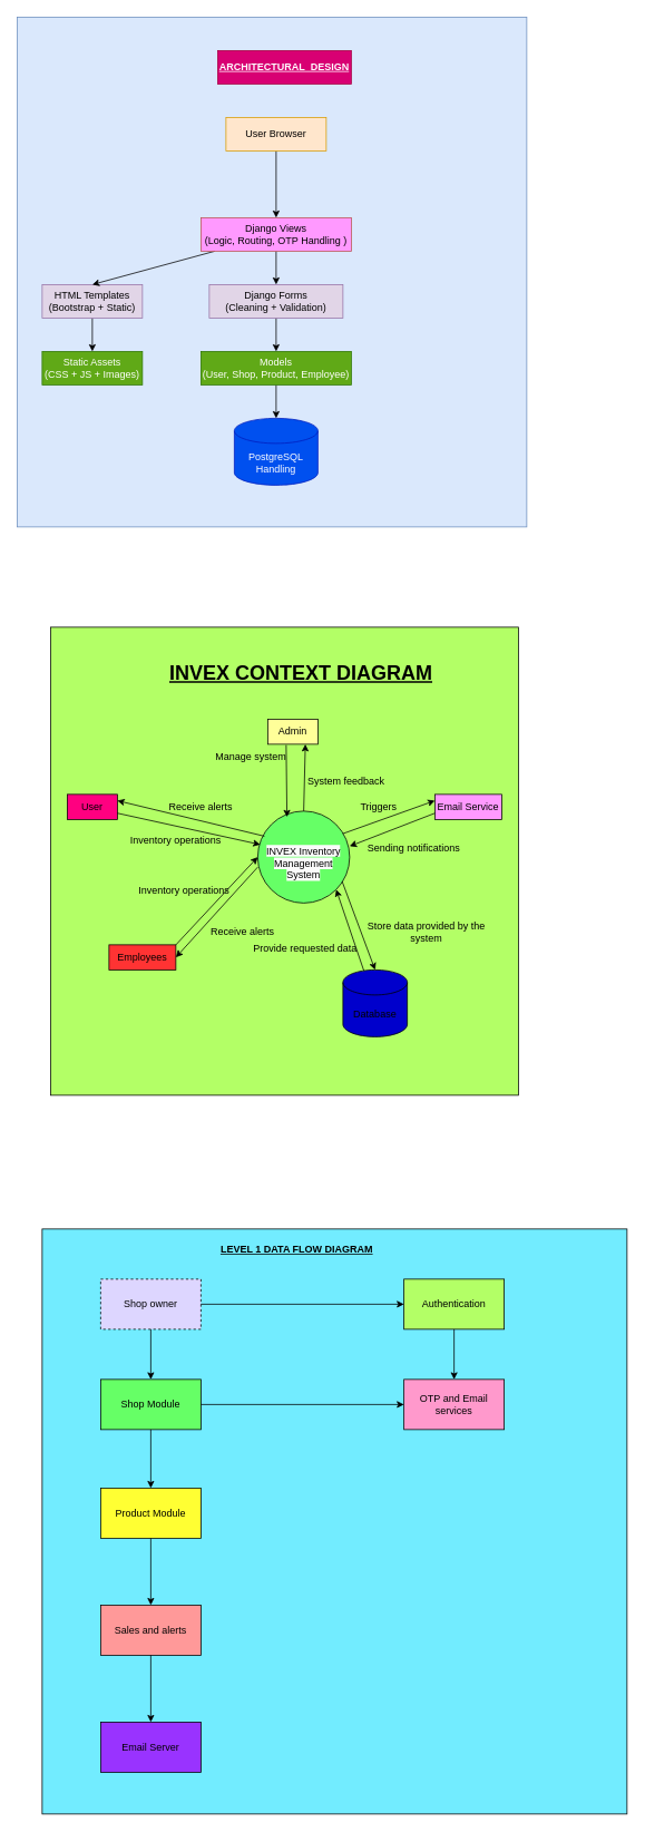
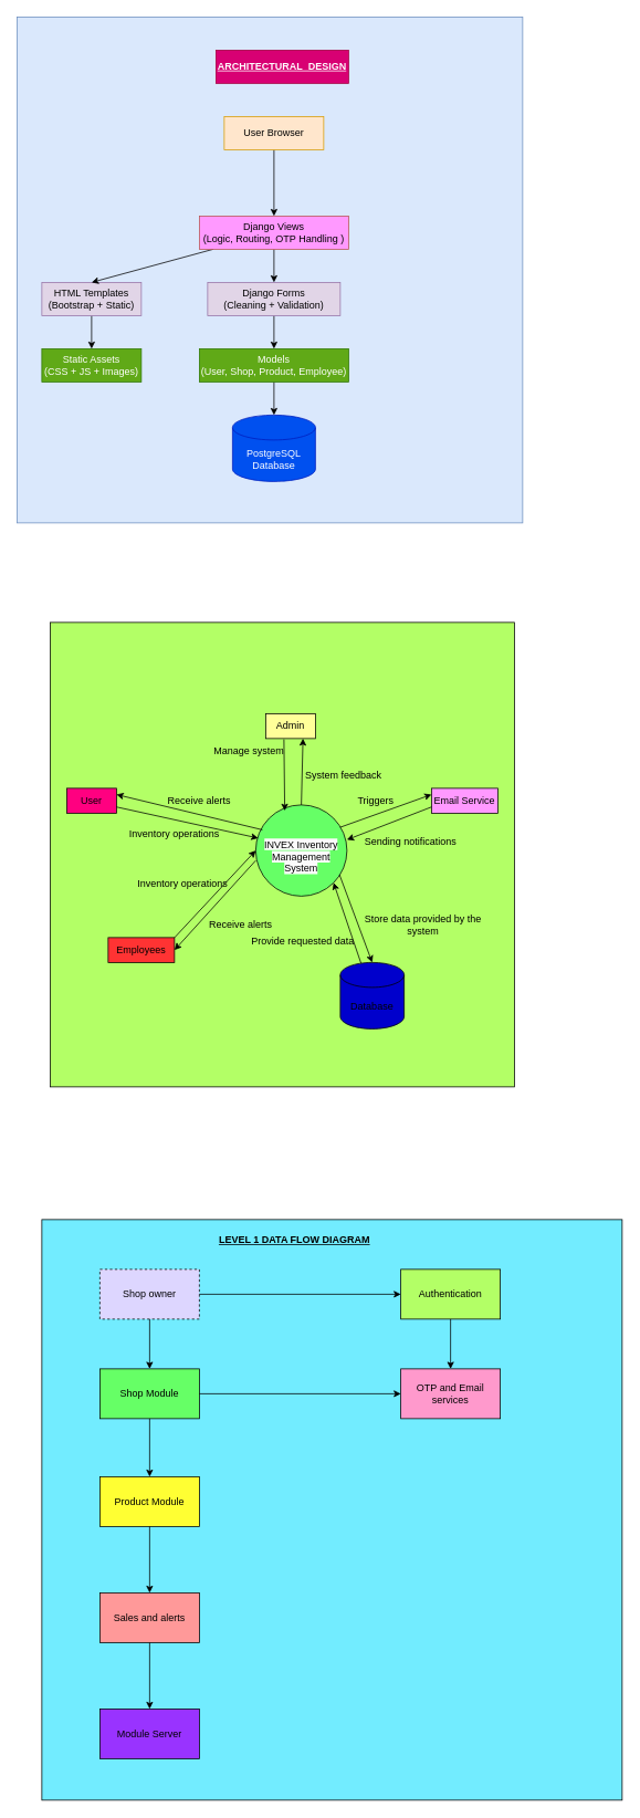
  <mxCell id="0" />
  <mxCell id="1" parent="0" />
  <mxCell id="2" value="" style="whiteSpace=wrap;html=1;aspect=fixed;fillColor=#dae8fc;strokeColor=#6c8ebf;" parent="1" vertex="1"><mxGeometry x="20" y="20" width="610" height="610" as="geometry" /></mxCell>
  <mxCell id="3" value="Static Assets&lt;br&gt;(CSS + JS + Images)" style="rounded=0;whiteSpace=wrap;html=1;fillColor=#60a917;fontColor=#ffffff;strokeColor=#2D7600;" parent="1" vertex="1"><mxGeometry x="50" y="420" width="120" height="40" as="geometry" /></mxCell>
  <mxCell id="4" value="" style="edgeStyle=none;html=1;" parent="1" source="5" target="12" edge="1"><mxGeometry relative="1" as="geometry" /></mxCell>
  <mxCell id="5" value="Django Forms&lt;br&gt;(Cleaning + Validation)" style="rounded=0;whiteSpace=wrap;html=1;fillColor=#e1d5e7;strokeColor=#9673a6;" parent="1" vertex="1"><mxGeometry x="250" y="340" width="160" height="40" as="geometry" /></mxCell>
  <mxCell id="6" value="" style="edgeStyle=none;html=1;" parent="1" source="7" target="3" edge="1"><mxGeometry relative="1" as="geometry" /></mxCell>
  <mxCell id="7" value="HTML Templates&lt;br&gt;(Bootstrap + Static)" style="rounded=0;whiteSpace=wrap;html=1;fillColor=#e1d5e7;strokeColor=#9673a6;" parent="1" vertex="1"><mxGeometry x="50" y="340" width="120" height="40" as="geometry" /></mxCell>
  <mxCell id="8" style="edgeStyle=none;html=1;entryX=0.5;entryY=0;entryDx=0;entryDy=0;" parent="1" source="10" target="5" edge="1"><mxGeometry relative="1" as="geometry" /></mxCell>
  <mxCell id="9" style="edgeStyle=none;html=1;entryX=0.5;entryY=0;entryDx=0;entryDy=0;" parent="1" source="10" target="7" edge="1"><mxGeometry relative="1" as="geometry" /></mxCell>
  <mxCell id="10" value="Django Views&lt;br&gt;(Logic, Routing, OTP Handling )" style="rounded=0;whiteSpace=wrap;html=1;fillColor=#ff99ff;strokeColor=#b85450;" parent="1" vertex="1"><mxGeometry x="240" y="260" width="180" height="40" as="geometry" /></mxCell>
  <mxCell id="11" value="" style="edgeStyle=none;html=1;" parent="1" source="12" target="15" edge="1"><mxGeometry relative="1" as="geometry" /></mxCell>
  <mxCell id="12" value="Models&lt;br&gt;(User, Shop, Product, Employee)" style="rounded=0;whiteSpace=wrap;html=1;fillColor=#60a917;fontColor=#ffffff;strokeColor=#2D7600;" parent="1" vertex="1"><mxGeometry x="240" y="420" width="180" height="40" as="geometry" /></mxCell>
  <mxCell id="13" style="edgeStyle=none;html=1;entryX=0.5;entryY=0;entryDx=0;entryDy=0;" parent="1" source="14" target="10" edge="1"><mxGeometry relative="1" as="geometry" /></mxCell>
  <mxCell id="14" value="User Browser" style="rounded=0;whiteSpace=wrap;html=1;fillColor=#ffe6cc;strokeColor=#d79b00;" parent="1" vertex="1"><mxGeometry x="270" y="140" width="120" height="40" as="geometry" /></mxCell>
- <mxCell id="15" value="PostgreSQL Handling" style="shape=cylinder3;whiteSpace=wrap;html=1;boundedLbl=1;backgroundOutline=1;size=15;fillColor=#0050ef;fontColor=#ffffff;strokeColor=#001DBC;" parent="1" vertex="1"><mxGeometry x="280" y="500" width="100" height="80" as="geometry" /></mxCell>
+ <mxCell id="15" value="PostgreSQL Database" style="shape=cylinder3;whiteSpace=wrap;html=1;boundedLbl=1;backgroundOutline=1;size=15;fillColor=#0050ef;fontColor=#ffffff;strokeColor=#001DBC;" parent="1" vertex="1"><mxGeometry x="280" y="500" width="100" height="80" as="geometry" /></mxCell>
  <mxCell id="16" value="&lt;b&gt;&lt;u&gt;ARCHITECTURAL&amp;nbsp; DESIGN&lt;/u&gt;&lt;/b&gt;" style="rounded=0;whiteSpace=wrap;html=1;fillColor=#d80073;fontColor=#ffffff;strokeColor=#A50040;" parent="1" vertex="1"><mxGeometry x="260" width="160" height="40" as="geometry" y="60" /></mxCell>
  <mxCell id="17" value="&lt;span style=&quot;font-family: monospace; font-size: 0px; text-align: start; text-wrap-mode: nowrap;&quot;&gt;%3CmxGraphModel%3E%3Croot%3E%3CmxCell%20id%3D%220%22%2F%3E%3CmxCell%20id%3D%221%22%20parent%3D%220%22%2F%3E%3CmxCell%20id%3D%222%22%20value%3D%22Receive%20alerts%22%20style%3D%22text%3Bhtml%3D1%3Balign%3Dcenter%3BverticalAlign%3Dmiddle%3BwhiteSpace%3Dwrap%3Brounded%3D0%3B%22%20vertex%3D%221%22%20parent%3D%221%22%3E%3CmxGeometry%20x%3D%22370%22%20y%3D%22890%22%20width%3D%22100%22%20height%3D%2230%22%20as%3D%22geometry%22%2F%3E%3C%2FmxCell%3E%3C%2Froot%3E%3C%2FmxGraphModel%3E&lt;/span&gt;&lt;span style=&quot;font-family: monospace; font-size: 0px; text-align: start; text-wrap-mode: nowrap;&quot;&gt;%3CmxGraphModel%3E%3Croot%3E%3CmxCell%20id%3D%220%22%2F%3E%3CmxCell%20id%3D%221%22%20parent%3D%220%22%2F%3E%3CmxCell%20id%3D%222%22%20value%3D%22Receive%20alerts%22%20style%3D%22text%3Bhtml%3D1%3Balign%3Dcenter%3BverticalAlign%3Dmiddle%3BwhiteSpace%3Dwrap%3Brounded%3D0%3B%22%20vertex%3D%221%22%20parent%3D%221%22%3E%3CmxGeometry%20x%3D%22370%22%20y%3D%22890%22%20width%3D%22100%22%20height%3D%2230%22%20as%3D%22geometry%22%2F%3E%3C%2FmxCell%3E%3C%2Froot%3E%3C%2FmxGraphModel%3E&lt;/span&gt;" style="whiteSpace=wrap;html=1;aspect=fixed;fillColor=#B3FF66;" vertex="1" parent="1"><mxGeometry x="60" y="750" width="560" height="560" as="geometry" /></mxCell>
  <mxCell id="18" value="Admin" style="rounded=0;whiteSpace=wrap;html=1;fillColor=#FFFF99;" vertex="1" parent="1"><mxGeometry x="320" y="860" width="60" height="30" as="geometry" /></mxCell>
  <mxCell id="19" value="Employees" style="rounded=0;whiteSpace=wrap;html=1;fillColor=#FF3333;" vertex="1" parent="1"><mxGeometry x="130" y="1130" width="80" height="30" as="geometry" /></mxCell>
  <mxCell id="20" value="User" style="rounded=0;whiteSpace=wrap;html=1;fillColor=#FF0080;" vertex="1" parent="1"><mxGeometry x="80" y="950" width="60" height="30" as="geometry" /></mxCell>
  <mxCell id="21" value="Email Service" style="rounded=0;whiteSpace=wrap;html=1;fillColor=#FF99FF;" vertex="1" parent="1"><mxGeometry x="520" y="950" width="80" height="30" as="geometry" /></mxCell>
  <mxCell id="22" value="&lt;div&gt;&lt;br&gt;&lt;/div&gt;&lt;br&gt;&lt;span style=&quot;color: rgb(0, 0, 0); font-family: Helvetica; font-size: 12px; font-style: normal; font-variant-ligatures: normal; font-variant-caps: normal; font-weight: 400; letter-spacing: normal; orphans: 2; text-align: center; text-indent: 0px; text-transform: none; widows: 2; word-spacing: 0px; -webkit-text-stroke-width: 0px; white-space: normal; background-color: rgb(251, 251, 251); text-decoration-thickness: initial; text-decoration-style: initial; text-decoration-color: initial; float: none; display: inline !important;&quot;&gt;INVEX Inventory Management System&lt;/span&gt;&lt;div&gt;&lt;br/&gt;&lt;/div&gt;" style="ellipse;whiteSpace=wrap;html=1;aspect=fixed;fillColor=#66FF66;" vertex="1" parent="1"><mxGeometry x="308" y="970" width="110" height="110" as="geometry" /></mxCell>
  <mxCell id="23" value="" style="endArrow=classic;html=1;exitX=1;exitY=0;exitDx=0;exitDy=0;entryX=0;entryY=0.5;entryDx=0;entryDy=0;" edge="1" parent="1" source="19" target="22"><mxGeometry width="50" height="50" relative="1" as="geometry"><mxPoint x="190" y="1060" as="sourcePoint" /><mxPoint x="240" y="1010" as="targetPoint" /></mxGeometry></mxCell>
  <mxCell id="24" value="" style="endArrow=classic;html=1;entryX=1;entryY=0.5;entryDx=0;entryDy=0;exitX=0;exitY=0.609;exitDx=0;exitDy=0;exitPerimeter=0;" edge="1" parent="1" source="22" target="19"><mxGeometry width="50" height="50" relative="1" as="geometry"><mxPoint x="410" y="1090" as="sourcePoint" /><mxPoint x="460" y="1040" as="targetPoint" /></mxGeometry></mxCell>
  <mxCell id="25" value="" style="endArrow=classic;html=1;exitX=0.325;exitY=0.013;exitDx=0;exitDy=0;entryX=1;entryY=1;entryDx=0;entryDy=0;exitPerimeter=0;" edge="1" parent="1" source="44" target="22"><mxGeometry width="50" height="50" relative="1" as="geometry"><mxPoint x="435.5" y="1160" as="sourcePoint" /><mxPoint x="415.96" y="1060.99" as="targetPoint" /></mxGeometry></mxCell>
  <mxCell id="26" value="" style="endArrow=classic;html=1;entryX=0;entryY=0.25;entryDx=0;entryDy=0;exitX=0.927;exitY=0.245;exitDx=0;exitDy=0;exitPerimeter=0;" edge="1" parent="1" source="22" target="21"><mxGeometry width="50" height="50" relative="1" as="geometry"><mxPoint x="440" y="1120" as="sourcePoint" /><mxPoint x="490" y="1070" as="targetPoint" /></mxGeometry></mxCell>
  <mxCell id="27" value="" style="endArrow=classic;html=1;exitX=0;exitY=0.75;exitDx=0;exitDy=0;entryX=1;entryY=0.382;entryDx=0;entryDy=0;entryPerimeter=0;" edge="1" parent="1" source="21" target="22"><mxGeometry width="50" height="50" relative="1" as="geometry"><mxPoint x="450" y="1130" as="sourcePoint" /><mxPoint x="500" y="1080" as="targetPoint" /></mxGeometry></mxCell>
  <mxCell id="28" value="" style="endArrow=classic;html=1;entryX=0.75;entryY=1;entryDx=0;entryDy=0;exitX=0.5;exitY=0;exitDx=0;exitDy=0;" edge="1" parent="1" source="22" target="18"><mxGeometry width="50" height="50" relative="1" as="geometry"><mxPoint x="460" y="1140" as="sourcePoint" /><mxPoint x="510" y="1090" as="targetPoint" /></mxGeometry></mxCell>
  <mxCell id="29" value="" style="endArrow=classic;html=1;entryX=0.318;entryY=0.064;entryDx=0;entryDy=0;entryPerimeter=0;exitX=0.367;exitY=1.033;exitDx=0;exitDy=0;exitPerimeter=0;" edge="1" parent="1" source="18" target="22"><mxGeometry width="50" height="50" relative="1" as="geometry"><mxPoint x="470" y="1150" as="sourcePoint" /><mxPoint x="520" y="1100" as="targetPoint" /></mxGeometry></mxCell>
  <mxCell id="30" value="" style="endArrow=classic;html=1;entryX=0.027;entryY=0.364;entryDx=0;entryDy=0;entryPerimeter=0;exitX=1;exitY=0.75;exitDx=0;exitDy=0;" edge="1" parent="1" source="20" target="22"><mxGeometry width="50" height="50" relative="1" as="geometry"><mxPoint x="480" y="1160" as="sourcePoint" /><mxPoint x="530" y="1110" as="targetPoint" /></mxGeometry></mxCell>
  <mxCell id="31" value="" style="endArrow=classic;html=1;entryX=1;entryY=0.25;entryDx=0;entryDy=0;exitX=0.073;exitY=0.273;exitDx=0;exitDy=0;exitPerimeter=0;" edge="1" parent="1" source="22" target="20"><mxGeometry width="50" height="50" relative="1" as="geometry"><mxPoint x="400" y="1080" as="sourcePoint" /><mxPoint x="450" y="1030" as="targetPoint" /></mxGeometry></mxCell>
  <mxCell id="32" value="" style="endArrow=classic;html=1;exitX=0.918;exitY=0.764;exitDx=0;exitDy=0;exitPerimeter=0;entryX=0.5;entryY=0;entryDx=0;entryDy=0;entryPerimeter=0;" edge="1" parent="1" source="22" target="44"><mxGeometry width="50" height="50" relative="1" as="geometry"><mxPoint x="442.03" y="1060" as="sourcePoint" /><mxPoint x="453" y="1160" as="targetPoint" /></mxGeometry></mxCell>
  <mxCell id="33" value="Inventory operations" style="text;html=1;align=center;verticalAlign=middle;whiteSpace=wrap;rounded=0;" vertex="1" parent="1"><mxGeometry x="150" y="990" width="120" height="30" as="geometry" /></mxCell>
  <mxCell id="34" value="Receive alerts" style="text;html=1;align=center;verticalAlign=middle;whiteSpace=wrap;rounded=0;" vertex="1" parent="1"><mxGeometry x="190" y="950" width="100" height="30" as="geometry" /></mxCell>
  <mxCell id="35" value="Receive alerts" style="text;html=1;align=center;verticalAlign=middle;whiteSpace=wrap;rounded=0;" vertex="1" parent="1"><mxGeometry x="240" y="1100" width="100" height="30" as="geometry" /></mxCell>
  <mxCell id="36" value="Inventory operations" style="text;html=1;align=center;verticalAlign=middle;whiteSpace=wrap;rounded=0;" vertex="1" parent="1"><mxGeometry x="160" y="1050" width="120" height="30" as="geometry" /></mxCell>
  <mxCell id="37" value="Sending notifications" style="text;html=1;align=center;verticalAlign=middle;whiteSpace=wrap;rounded=0;" vertex="1" parent="1"><mxGeometry x="430" y="1000" width="130" height="30" as="geometry" /></mxCell>
  <mxCell id="38" value="Triggers" style="text;html=1;align=center;verticalAlign=middle;whiteSpace=wrap;rounded=0;" vertex="1" parent="1"><mxGeometry x="423" y="950" width="60" height="30" as="geometry" /></mxCell>
  <mxCell id="39" value="System feedback" style="text;html=1;align=center;verticalAlign=middle;whiteSpace=wrap;rounded=0;" vertex="1" parent="1"><mxGeometry x="358" y="920" width="112" height="30" as="geometry" /></mxCell>
  <mxCell id="40" value="Manage system" style="text;html=1;align=center;verticalAlign=middle;whiteSpace=wrap;rounded=0;" vertex="1" parent="1"><mxGeometry x="250" y="890" width="100" height="30" as="geometry" /></mxCell>
- <mxCell id="41" value="&lt;h1&gt;&lt;u&gt;&lt;b&gt;INVEX CONTEXT DIAGRAM&lt;/b&gt;&lt;/u&gt;&lt;/h1&gt;" style="text;html=1;align=center;verticalAlign=middle;whiteSpace=wrap;rounded=0;" vertex="1" parent="1"><mxGeometry x="200" y="790" width="320" height="30" as="geometry" /></mxCell>
  <mxCell id="42" value="Provide requested data" style="text;html=1;align=center;verticalAlign=middle;whiteSpace=wrap;rounded=0;" vertex="1" parent="1"><mxGeometry x="300" y="1120" width="130" height="30" as="geometry" /></mxCell>
  <mxCell id="43" value="Store data provided by the system" style="text;html=1;align=center;verticalAlign=middle;whiteSpace=wrap;rounded=0;" vertex="1" parent="1"><mxGeometry x="430" y="1100" width="160" height="30" as="geometry" /></mxCell>
  <mxCell id="44" value="Database" style="shape=cylinder3;whiteSpace=wrap;html=1;boundedLbl=1;backgroundOutline=1;size=15;fillColor=#0000CC;" vertex="1" parent="1"><mxGeometry x="410" y="1160" width="77" height="80" as="geometry" /></mxCell>
  <mxCell id="45" value="" style="whiteSpace=wrap;html=1;aspect=fixed;fillColor=#72ECFF;" vertex="1" parent="1"><mxGeometry x="50" y="1470" width="700" height="700" as="geometry" /></mxCell>
  <mxCell id="46" value="&lt;b&gt;&lt;u&gt;LEVEL 1 DATA FLOW DIAGRAM&lt;/u&gt;&lt;/b&gt;" style="text;html=1;align=center;verticalAlign=middle;whiteSpace=wrap;rounded=0;" vertex="1" parent="1"><mxGeometry x="260" y="1480" width="190" height="30" as="geometry" /></mxCell>
  <mxCell id="47" value="Shop owner" style="rounded=0;whiteSpace=wrap;html=1;fillColor=#DDD6FF;dashed=1;" vertex="1" parent="1"><mxGeometry x="120" y="1530" width="120" height="60" as="geometry" /></mxCell>
  <mxCell id="48" value="Shop Module" style="rounded=0;whiteSpace=wrap;html=1;fillColor=#66FF66;" vertex="1" parent="1"><mxGeometry x="120" y="1650" width="120" height="60" as="geometry" /></mxCell>
  <mxCell id="49" value="OTP and Email services" style="rounded=0;whiteSpace=wrap;html=1;fillColor=#FF99CC;" vertex="1" parent="1"><mxGeometry x="483" y="1650" width="120" height="60" as="geometry" /></mxCell>
  <mxCell id="50" value="Authentication" style="rounded=0;whiteSpace=wrap;html=1;fillColor=#B3FF66;" vertex="1" parent="1"><mxGeometry x="483" y="1530" width="120" height="60" as="geometry" /></mxCell>
  <mxCell id="51" value="Product Module" style="rounded=0;whiteSpace=wrap;html=1;fillColor=#FFFF33;" vertex="1" parent="1"><mxGeometry x="120" y="1780" width="120" height="60" as="geometry" /></mxCell>
  <mxCell id="52" value="Sales and alerts" style="rounded=0;whiteSpace=wrap;html=1;fillColor=#FF9999;" vertex="1" parent="1"><mxGeometry x="120" y="1920" width="120" height="60" as="geometry" /></mxCell>
- <mxCell id="53" value="Email Server" style="rounded=0;whiteSpace=wrap;html=1;fillColor=#9933FF;" vertex="1" parent="1"><mxGeometry x="120" y="2060" width="120" height="60" as="geometry" /></mxCell>
+ <mxCell id="53" value="Module Server" style="rounded=0;whiteSpace=wrap;html=1;fillColor=#9933FF;" vertex="1" parent="1"><mxGeometry x="120" y="2060" width="120" height="60" as="geometry" /></mxCell>
  <mxCell id="54" value="" style="endArrow=classic;html=1;exitX=0.5;exitY=1;exitDx=0;exitDy=0;entryX=0.5;entryY=0;entryDx=0;entryDy=0;" edge="1" parent="1" source="51" target="52"><mxGeometry width="50" height="50" relative="1" as="geometry"><mxPoint x="490" y="1700" as="sourcePoint" /><mxPoint x="540" y="1650" as="targetPoint" /></mxGeometry></mxCell>
  <mxCell id="55" value="" style="endArrow=classic;html=1;exitX=0.5;exitY=1;exitDx=0;exitDy=0;entryX=0.5;entryY=0;entryDx=0;entryDy=0;" edge="1" parent="1" source="48" target="51"><mxGeometry width="50" height="50" relative="1" as="geometry"><mxPoint x="490" y="1700" as="sourcePoint" /><mxPoint x="540" y="1650" as="targetPoint" /></mxGeometry></mxCell>
  <mxCell id="56" value="" style="endArrow=classic;html=1;exitX=1;exitY=0.5;exitDx=0;exitDy=0;entryX=0;entryY=0.5;entryDx=0;entryDy=0;" edge="1" parent="1" source="48" target="49"><mxGeometry width="50" height="50" relative="1" as="geometry"><mxPoint x="490" y="1700" as="sourcePoint" /><mxPoint x="540" y="1650" as="targetPoint" /></mxGeometry></mxCell>
  <mxCell id="57" value="" style="endArrow=classic;html=1;exitX=0.5;exitY=1;exitDx=0;exitDy=0;entryX=0.5;entryY=0;entryDx=0;entryDy=0;" edge="1" parent="1" source="47" target="48"><mxGeometry width="50" height="50" relative="1" as="geometry"><mxPoint x="490" y="1700" as="sourcePoint" /><mxPoint x="540" y="1650" as="targetPoint" /></mxGeometry></mxCell>
  <mxCell id="58" value="" style="endArrow=classic;html=1;exitX=0.5;exitY=1;exitDx=0;exitDy=0;entryX=0.5;entryY=0;entryDx=0;entryDy=0;" edge="1" parent="1" source="50" target="49"><mxGeometry width="50" height="50" relative="1" as="geometry"><mxPoint x="490" y="1700" as="sourcePoint" /><mxPoint x="540" y="1650" as="targetPoint" /></mxGeometry></mxCell>
  <mxCell id="59" value="" style="endArrow=classic;html=1;entryX=0;entryY=0.5;entryDx=0;entryDy=0;exitX=1;exitY=0.5;exitDx=0;exitDy=0;" edge="1" parent="1" source="47" target="50"><mxGeometry width="50" height="50" relative="1" as="geometry"><mxPoint x="498" y="1730" as="sourcePoint" /><mxPoint x="670.5" y="1500" as="targetPoint" /></mxGeometry></mxCell>
  <mxCell id="60" value="" style="endArrow=classic;html=1;exitX=0.5;exitY=1;exitDx=0;exitDy=0;entryX=0.5;entryY=0;entryDx=0;entryDy=0;" edge="1" parent="1" source="52" target="53"><mxGeometry width="50" height="50" relative="1" as="geometry"><mxPoint x="490" y="1670" as="sourcePoint" /><mxPoint x="540" y="1620" as="targetPoint" /></mxGeometry></mxCell>
